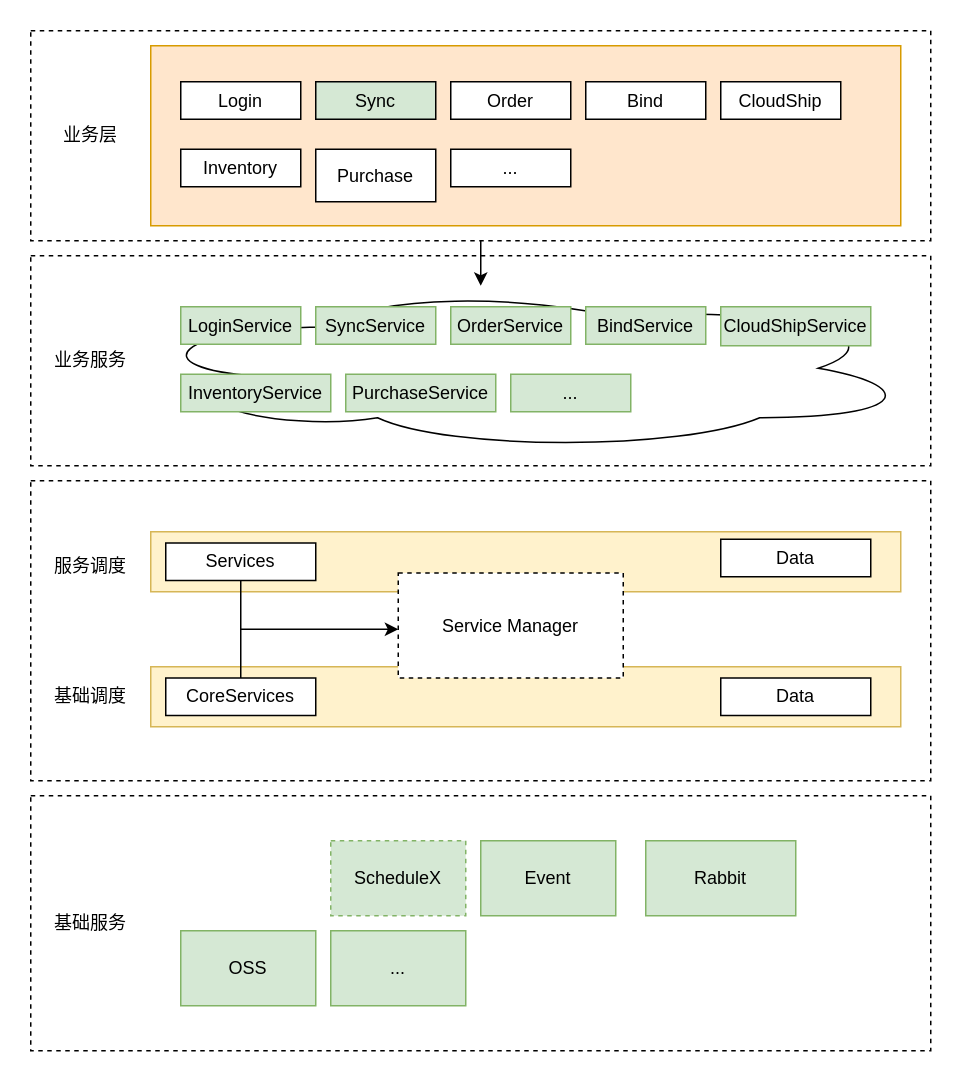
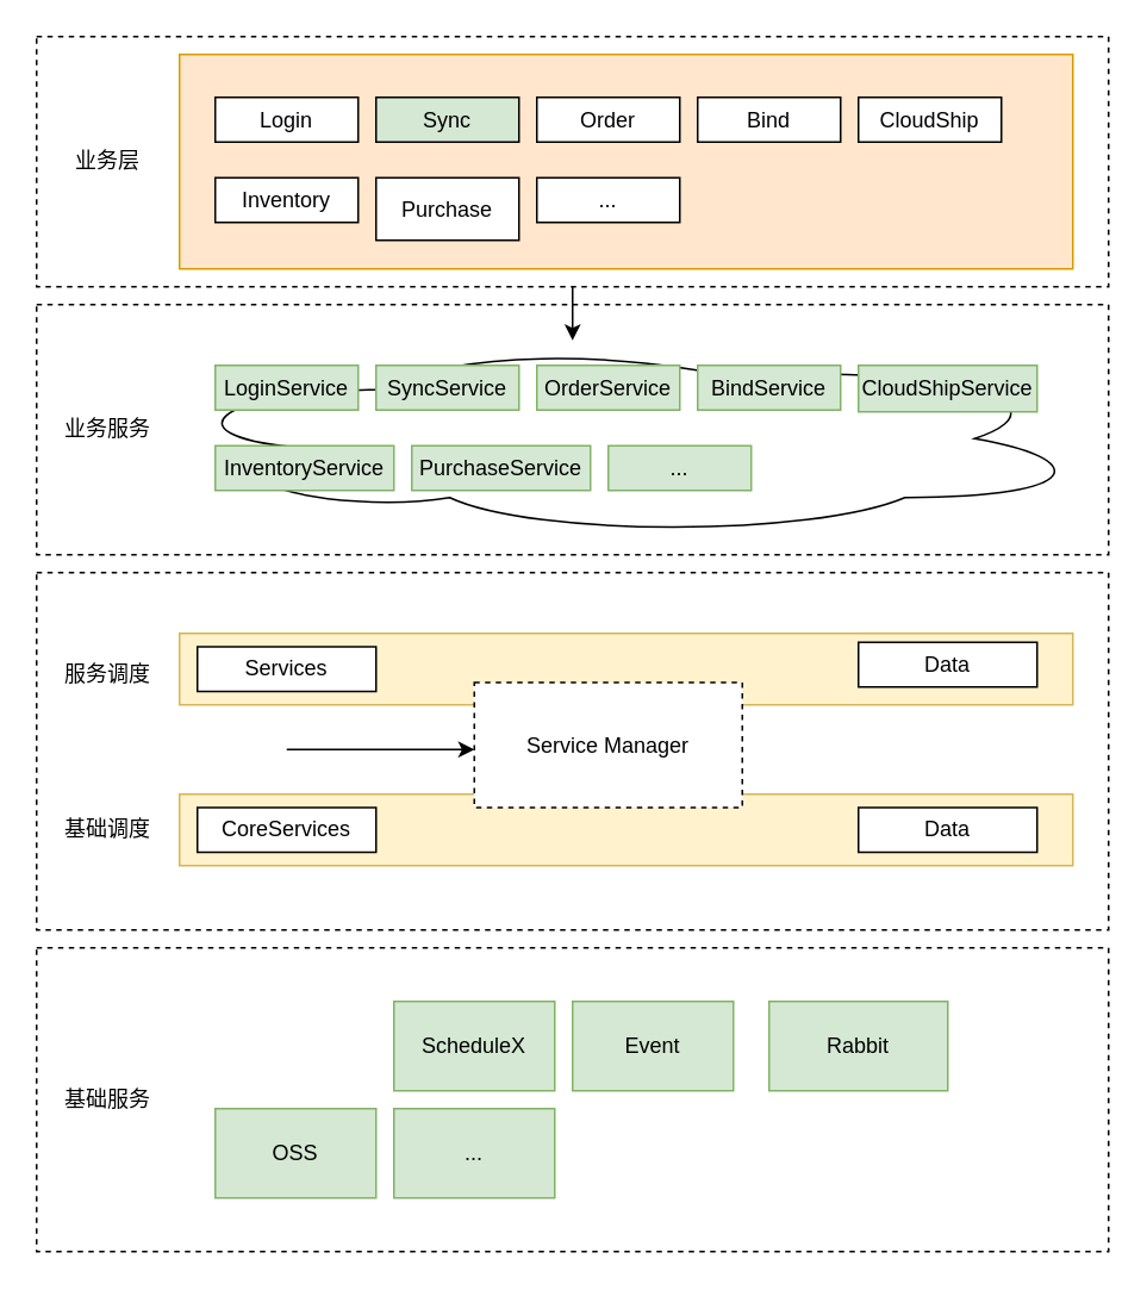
  <mxCell id="0" />
  <mxCell id="1" parent="0" />
  <mxCell id="2" value="" style="rounded=0;whiteSpace=wrap;html=1;fillColor=default;dashed=1;" vertex="1" parent="1"><mxGeometry x="20" y="20" width="600" height="140" as="geometry" /></mxCell>
  <mxCell id="3" value="业务层" style="text;html=1;align=center;verticalAlign=middle;whiteSpace=wrap;rounded=0;" vertex="1" parent="1"><mxGeometry x="30" y="75" width="60" height="30" as="geometry" /></mxCell>
  <mxCell id="4" value="" style="rounded=0;whiteSpace=wrap;html=1;fillColor=#ffe6cc;strokeColor=#d79b00;" vertex="1" parent="1"><mxGeometry x="100" y="30" width="500" height="120" as="geometry" /></mxCell>
  <mxCell id="5" value="Login" style="rounded=0;whiteSpace=wrap;html=1;" vertex="1" parent="1"><mxGeometry x="120" y="54" width="80" height="25" as="geometry" /></mxCell>
  <mxCell id="6" value="Sync" style="rounded=0;whiteSpace=wrap;html=1;fillColor=#d5e8d4;" vertex="1" parent="1"><mxGeometry x="210" y="54" width="80" height="25" as="geometry" /></mxCell>
  <mxCell id="7" value="Order" style="rounded=0;whiteSpace=wrap;html=1;" vertex="1" parent="1"><mxGeometry x="300" y="54" width="80" height="25" as="geometry" /></mxCell>
  <mxCell id="8" value="Bind" style="rounded=0;whiteSpace=wrap;html=1;" vertex="1" parent="1"><mxGeometry x="390" y="54" width="80" height="25" as="geometry" /></mxCell>
  <mxCell id="9" value="CloudShip" style="rounded=0;whiteSpace=wrap;html=1;" vertex="1" parent="1"><mxGeometry x="480" y="54" width="80" height="25" as="geometry" /></mxCell>
  <mxCell id="10" value="Inventory" style="rounded=0;whiteSpace=wrap;html=1;" vertex="1" parent="1"><mxGeometry x="120" y="99" width="80" height="25" as="geometry" /></mxCell>
  <mxCell id="11" value="Purchase" style="rounded=0;whiteSpace=wrap;html=1;" vertex="1" parent="1"><mxGeometry x="210" y="99" width="80" height="35" as="geometry" /></mxCell>
  <mxCell id="12" value="..." style="rounded=0;whiteSpace=wrap;html=1;" vertex="1" parent="1"><mxGeometry x="300" y="99" width="80" height="25" as="geometry" /></mxCell>
  <mxCell id="13" value="" style="rounded=0;whiteSpace=wrap;html=1;fillColor=default;dashed=1;" vertex="1" parent="1"><mxGeometry x="20" y="170" width="600" height="140" as="geometry" /></mxCell>
  <mxCell id="14" value="" style="ellipse;shape=cloud;whiteSpace=wrap;html=1;" vertex="1" parent="1"><mxGeometry x="90" y="190" width="520" height="110" as="geometry" /></mxCell>
  <mxCell id="15" value="业务服务" style="text;html=1;align=center;verticalAlign=middle;whiteSpace=wrap;rounded=0;" vertex="1" parent="1"><mxGeometry x="30" y="225" width="60" height="30" as="geometry" /></mxCell>
  <mxCell id="16" value="LoginService" style="rounded=0;whiteSpace=wrap;html=1;fillColor=#d5e8d4;strokeColor=#82b366;" vertex="1" parent="1"><mxGeometry x="120" y="204" width="80" height="25" as="geometry" /></mxCell>
  <mxCell id="17" value="SyncService" style="rounded=0;whiteSpace=wrap;html=1;fillColor=#d5e8d4;strokeColor=#82b366;" vertex="1" parent="1"><mxGeometry x="210" y="204" width="80" height="25" as="geometry" /></mxCell>
  <mxCell id="18" value="OrderService" style="rounded=0;whiteSpace=wrap;html=1;fillColor=#d5e8d4;strokeColor=#82b366;" vertex="1" parent="1"><mxGeometry x="300" y="204" width="80" height="25" as="geometry" /></mxCell>
  <mxCell id="19" value="BindService" style="rounded=0;whiteSpace=wrap;html=1;fillColor=#d5e8d4;strokeColor=#82b366;" vertex="1" parent="1"><mxGeometry x="390" y="204" width="80" height="25" as="geometry" /></mxCell>
  <mxCell id="20" value="CloudShipService" style="rounded=0;whiteSpace=wrap;html=1;fillColor=#d5e8d4;strokeColor=#82b366;" vertex="1" parent="1"><mxGeometry x="480" y="204" width="100" height="26" as="geometry" /></mxCell>
  <mxCell id="21" value="InventoryService" style="rounded=0;whiteSpace=wrap;html=1;fillColor=#d5e8d4;strokeColor=#82b366;" vertex="1" parent="1"><mxGeometry x="120" y="249" width="100" height="25" as="geometry" /></mxCell>
  <mxCell id="22" value="PurchaseService" style="rounded=0;whiteSpace=wrap;html=1;fillColor=#d5e8d4;strokeColor=#82b366;" vertex="1" parent="1"><mxGeometry x="230" y="249" width="100" height="25" as="geometry" /></mxCell>
  <mxCell id="23" value="..." style="rounded=0;whiteSpace=wrap;html=1;fillColor=#d5e8d4;strokeColor=#82b366;" vertex="1" parent="1"><mxGeometry x="340" y="249" width="80" height="25" as="geometry" /></mxCell>
  <mxCell id="24" value="" style="rounded=0;whiteSpace=wrap;html=1;dashed=1;" vertex="1" parent="1"><mxGeometry x="20" y="320" width="600" height="200" as="geometry" /></mxCell>
  <mxCell id="25" value="" style="endArrow=classic;html=1;rounded=0;exitX=0.5;exitY=1;exitDx=0;exitDy=0;entryX=0.5;entryY=0.143;entryDx=0;entryDy=0;entryPerimeter=0;" edge="1" parent="1" source="2" target="13"><mxGeometry width="50" height="50" relative="1" as="geometry"><mxPoint x="320" y="280" as="sourcePoint" /><mxPoint x="370" y="230" as="targetPoint" /></mxGeometry></mxCell>
  <mxCell id="26" value="" style="rounded=0;whiteSpace=wrap;html=1;fillColor=#fff2cc;strokeColor=#d6b656;" vertex="1" parent="1"><mxGeometry x="100" y="354" width="500" height="40" as="geometry" /></mxCell>
  <mxCell id="27" value="" style="rounded=0;whiteSpace=wrap;html=1;fillColor=#fff2cc;strokeColor=#d6b656;" vertex="1" parent="1"><mxGeometry x="100" y="444" width="500" height="40" as="geometry" /></mxCell>
  <mxCell id="28" value="Service Manager" style="rounded=0;whiteSpace=wrap;html=1;dashed=1;" vertex="1" parent="1"><mxGeometry x="265" y="381.5" width="150" height="70" as="geometry" /></mxCell>
  <mxCell id="29" value="CoreServices" style="rounded=0;whiteSpace=wrap;html=1;" vertex="1" parent="1"><mxGeometry x="110" y="451.5" width="100" height="25" as="geometry" /></mxCell>
  <mxCell id="30" value="Services" style="rounded=0;whiteSpace=wrap;html=1;" vertex="1" parent="1"><mxGeometry x="110" y="361.5" width="100" height="25" as="geometry" /></mxCell>
  <mxCell id="31" value="Data" style="rounded=0;whiteSpace=wrap;html=1;" vertex="1" parent="1"><mxGeometry x="480" y="359" width="100" height="25" as="geometry" /></mxCell>
  <mxCell id="32" value="Data" style="rounded=0;whiteSpace=wrap;html=1;" vertex="1" parent="1"><mxGeometry x="480" y="451.5" width="100" height="25" as="geometry" /></mxCell>
- <mxCell id="33" value="" style="endArrow=none;html=1;rounded=0;entryX=0.5;entryY=1;entryDx=0;entryDy=0;exitX=0.5;exitY=0;exitDx=0;exitDy=0;" edge="1" parent="1" source="29" target="30"><mxGeometry width="50" height="50" relative="1" as="geometry"><mxPoint x="150" y="451.5" as="sourcePoint" /><mxPoint x="200" y="401.5" as="targetPoint" /></mxGeometry></mxCell>
  <mxCell id="34" value="" style="endArrow=classic;html=1;rounded=0;entryX=0;entryY=0.5;entryDx=0;entryDy=0;" edge="1" parent="1"><mxGeometry width="50" height="50" relative="1" as="geometry"><mxPoint x="160" y="419" as="sourcePoint" /><mxPoint x="265" y="419" as="targetPoint" /></mxGeometry></mxCell>
  <mxCell id="35" value="服务调度" style="text;html=1;align=center;verticalAlign=middle;whiteSpace=wrap;rounded=0;" vertex="1" parent="1"><mxGeometry x="30" y="361.5" width="60" height="30" as="geometry" /></mxCell>
  <mxCell id="36" value="基础调度" style="text;html=1;align=center;verticalAlign=middle;whiteSpace=wrap;rounded=0;" vertex="1" parent="1"><mxGeometry x="30" y="449" width="60" height="30" as="geometry" /></mxCell>
  <mxCell id="37" value="" style="rounded=0;whiteSpace=wrap;html=1;dashed=1;" vertex="1" parent="1"><mxGeometry x="20" y="530" width="600" height="170" as="geometry" /></mxCell>
  <mxCell id="38" value="基础服务" style="text;html=1;align=center;verticalAlign=middle;whiteSpace=wrap;rounded=0;" vertex="1" parent="1"><mxGeometry x="30" y="600" width="60" height="30" as="geometry" /></mxCell>
- <mxCell id="39" value="ScheduleX" style="rounded=0;whiteSpace=wrap;html=1;fillColor=#d5e8d4;strokeColor=#82b366;dashed=1;" vertex="1" parent="1"><mxGeometry x="220" y="560" width="90" height="50" as="geometry" /></mxCell>
+ <mxCell id="39" value="ScheduleX" style="rounded=0;whiteSpace=wrap;html=1;fillColor=#d5e8d4;strokeColor=#82b366;" vertex="1" parent="1"><mxGeometry x="220" y="560" width="90" height="50" as="geometry" /></mxCell>
  <mxCell id="40" value="Event" style="rounded=0;whiteSpace=wrap;html=1;fillColor=#d5e8d4;strokeColor=#82b366;" vertex="1" parent="1"><mxGeometry x="320" y="560" width="90" height="50" as="geometry" /></mxCell>
  <mxCell id="41" value="Rabbit" style="rounded=0;whiteSpace=wrap;html=1;fillColor=#d5e8d4;strokeColor=#82b366;" vertex="1" parent="1"><mxGeometry x="430" y="560" width="100" height="50" as="geometry" /></mxCell>
  <mxCell id="42" value="OSS" style="rounded=0;whiteSpace=wrap;html=1;fillColor=#d5e8d4;strokeColor=#82b366;" vertex="1" parent="1"><mxGeometry x="120" y="620" width="90" height="50" as="geometry" /></mxCell>
  <mxCell id="43" value="..." style="rounded=0;whiteSpace=wrap;html=1;fillColor=#d5e8d4;strokeColor=#82b366;" vertex="1" parent="1"><mxGeometry x="220" y="620" width="90" height="50" as="geometry" /></mxCell>
